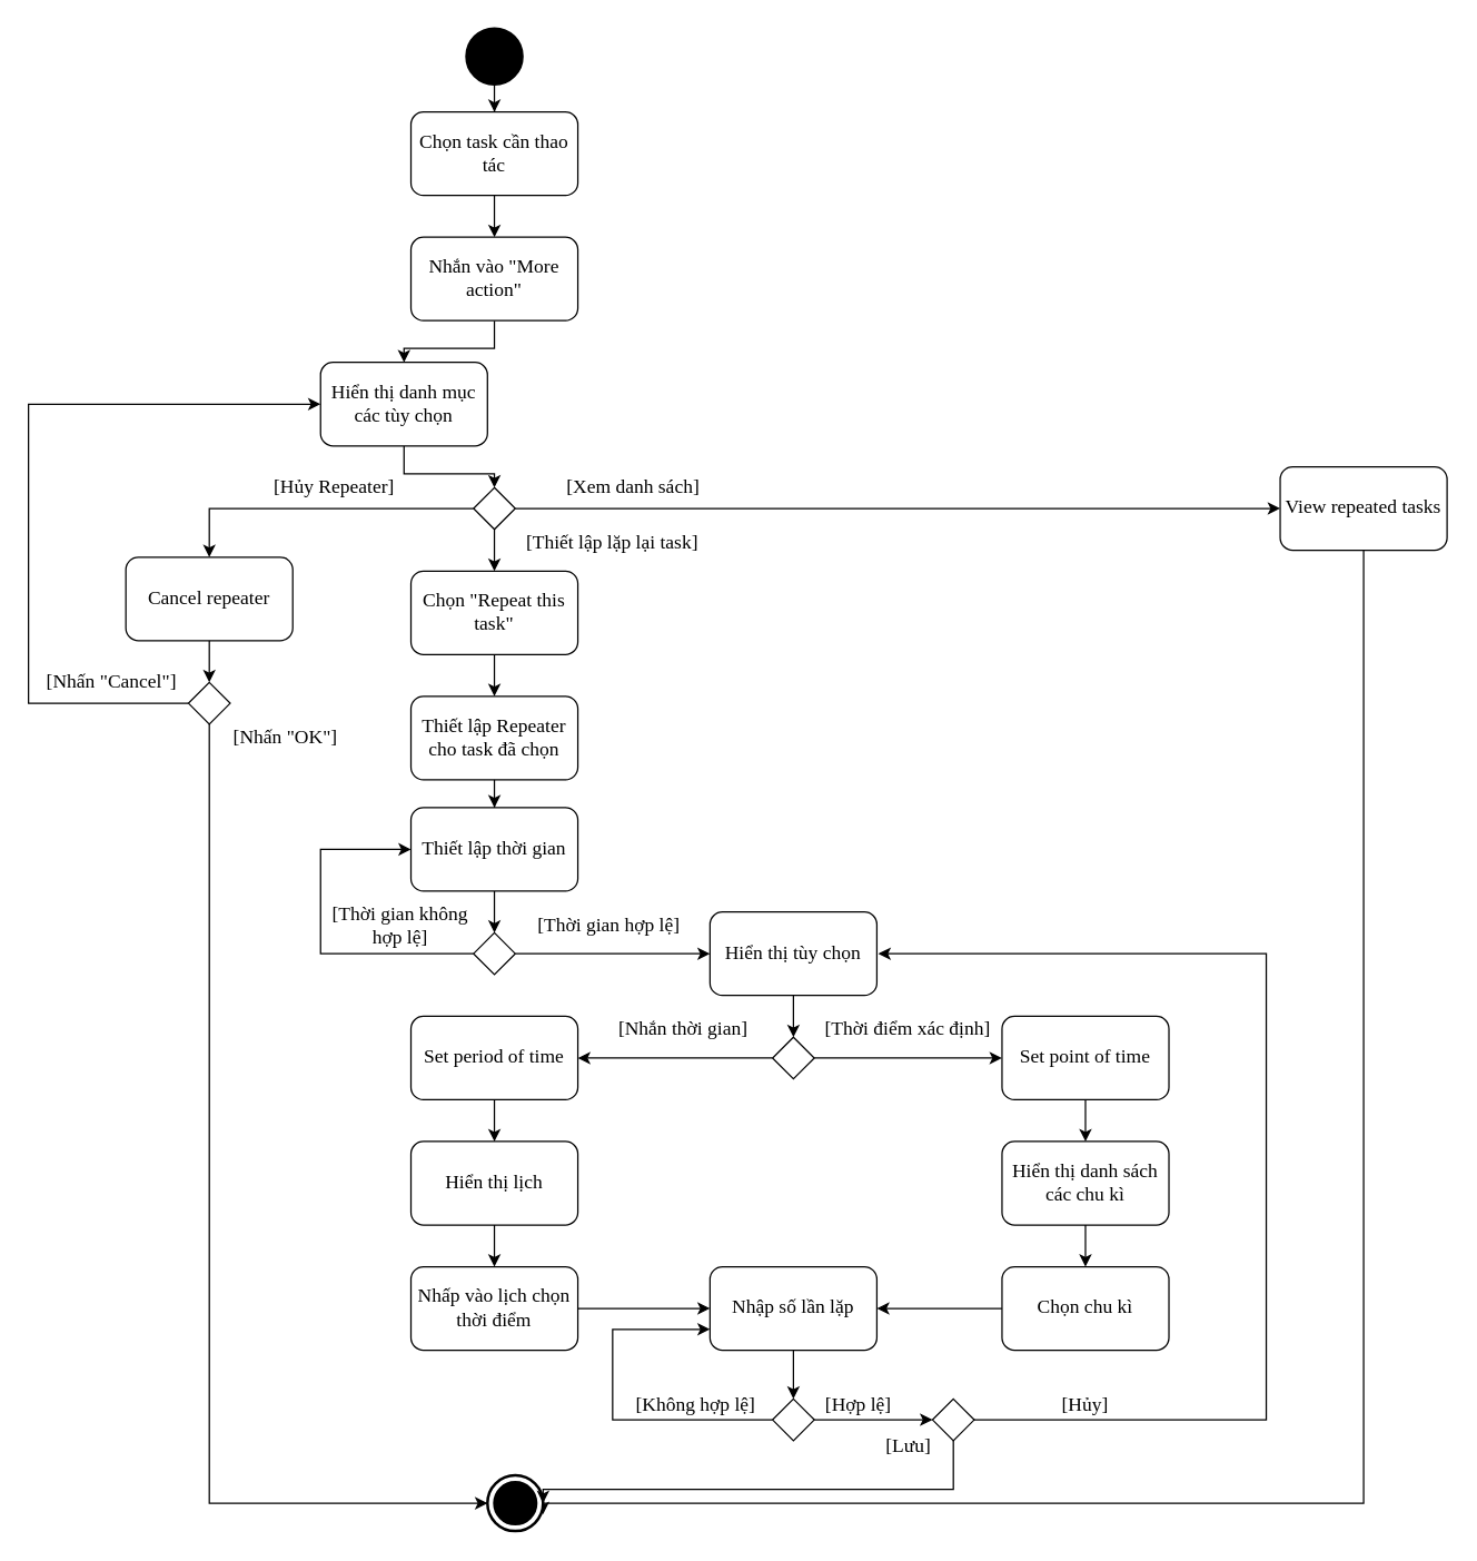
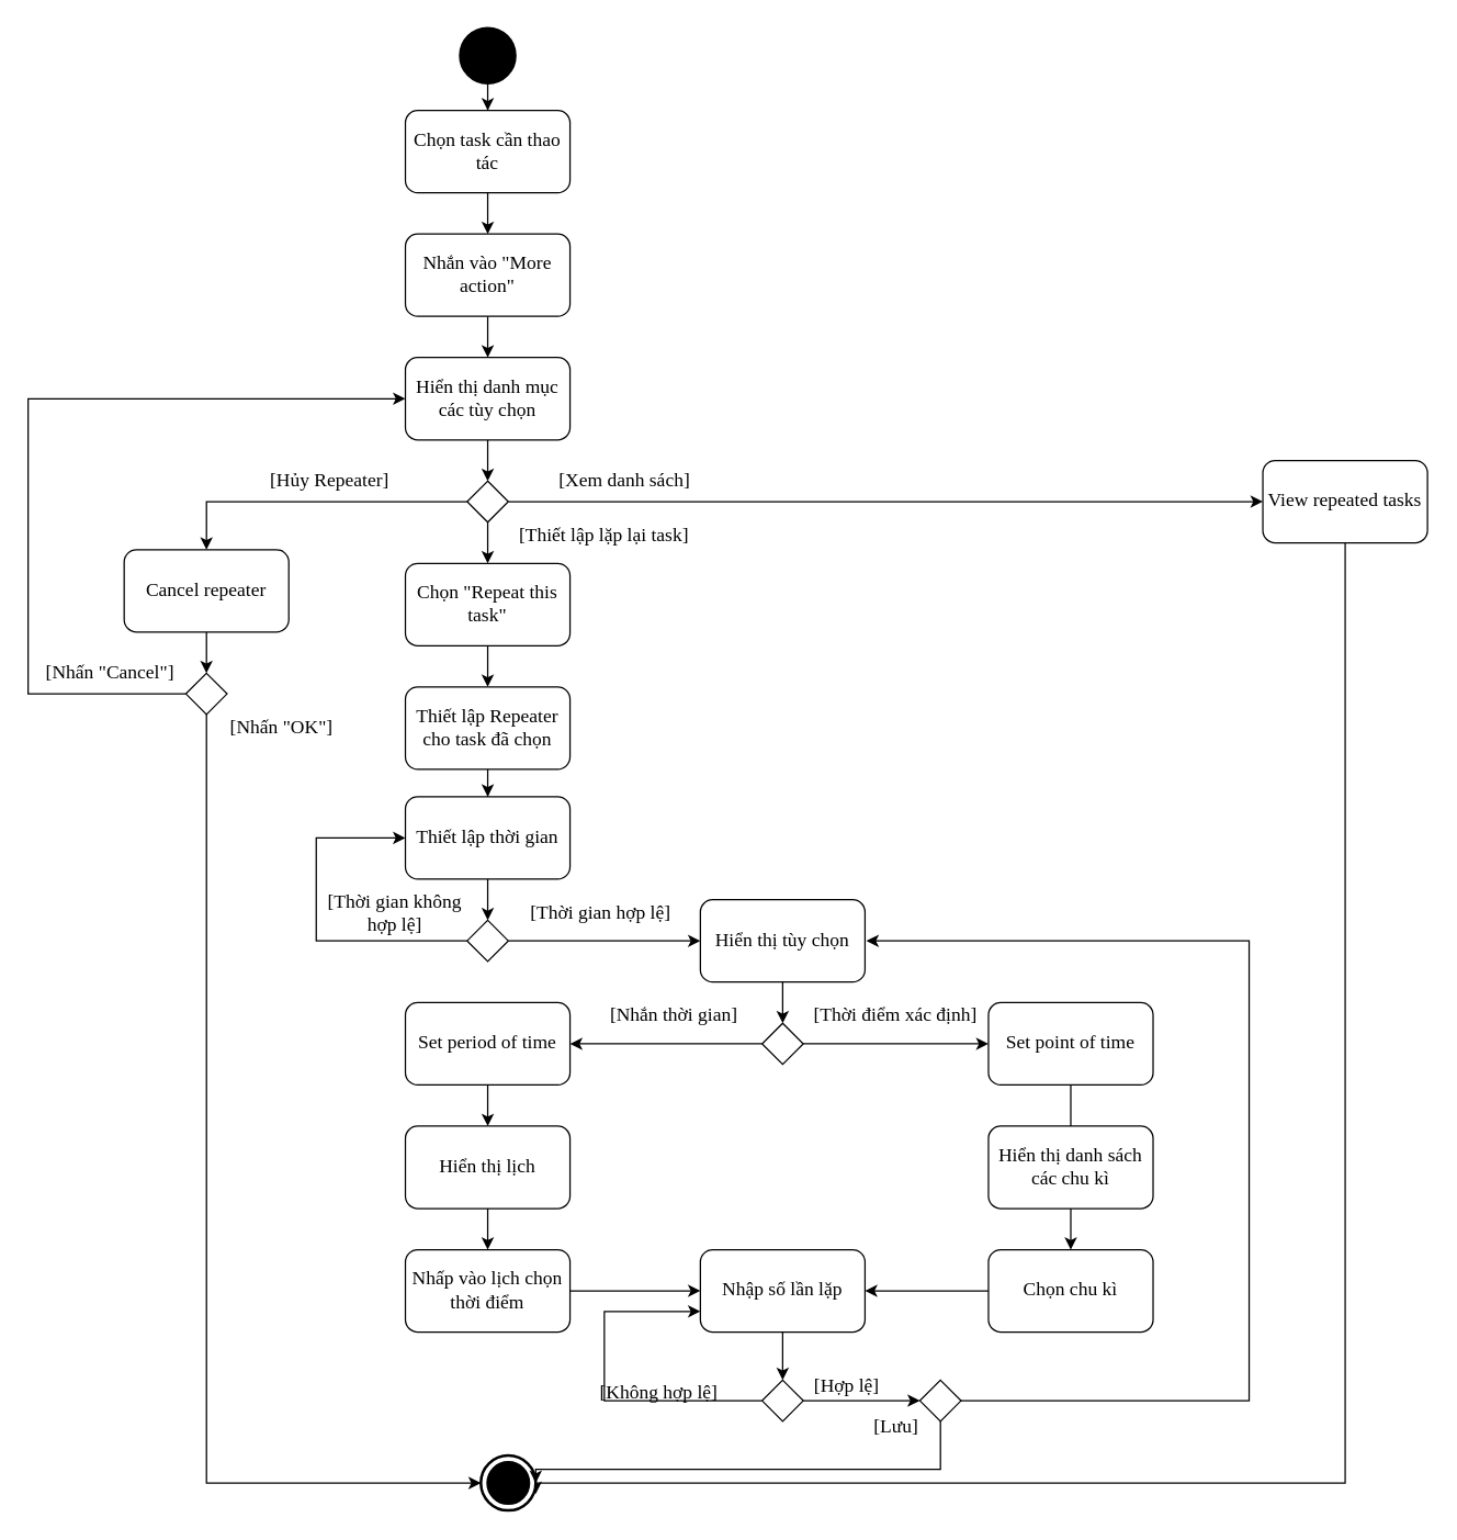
  <mxCell id="0" />
  <mxCell id="1" parent="0" />
  <mxCell id="2" style="edgeStyle=orthogonalEdgeStyle;rounded=0;orthogonalLoop=1;jettySize=auto;html=1;entryX=0.5;entryY=0;entryDx=0;entryDy=0;" parent="1" source="3" target="5" edge="1"><mxGeometry relative="1" as="geometry" /></mxCell>
  <mxCell id="3" value="" style="shape=ellipse;html=1;fillColor=#000000;strokeWidth=2;verticalLabelPosition=bottom;verticalAlignment=top;perimeter=ellipsePerimeter;fontFamily=Verdana;fontSize=14;" parent="1" vertex="1"><mxGeometry x="335" y="20" width="40" height="40" as="geometry" /></mxCell>
  <mxCell id="4" style="edgeStyle=orthogonalEdgeStyle;rounded=0;orthogonalLoop=1;jettySize=auto;html=1;entryX=0.5;entryY=0;entryDx=0;entryDy=0;" parent="1" source="5" edge="1"><mxGeometry relative="1" as="geometry"><mxPoint x="355" y="170" as="targetPoint" /></mxGeometry></mxCell>
  <mxCell id="5" value="Chọn task cần thao tác" style="rounded=1;whiteSpace=wrap;html=1;fontFamily=Verdana;fontSize=14;" parent="1" vertex="1"><mxGeometry x="295" y="80" width="120" height="60" as="geometry" /></mxCell>
  <mxCell id="6" style="edgeStyle=orthogonalEdgeStyle;rounded=0;orthogonalLoop=1;jettySize=auto;html=1;fontFamily=Verdana;fontSize=14;" parent="1" source="7" target="9" edge="1"><mxGeometry relative="1" as="geometry" /></mxCell>
  <mxCell id="7" value="Nhắn vào &quot;More action&quot;" style="rounded=1;whiteSpace=wrap;html=1;fontFamily=Verdana;fontSize=14;" parent="1" vertex="1"><mxGeometry x="295" y="170" width="120" height="60" as="geometry" /></mxCell>
  <mxCell id="8" style="edgeStyle=orthogonalEdgeStyle;rounded=0;orthogonalLoop=1;jettySize=auto;html=1;exitX=0.5;exitY=1;exitDx=0;exitDy=0;entryX=0.5;entryY=0;entryDx=0;entryDy=0;" parent="1" source="9" target="56" edge="1"><mxGeometry relative="1" as="geometry" /></mxCell>
- <mxCell id="9" value="Hiển thị danh mục các tùy chọn" style="rounded=1;whiteSpace=wrap;html=1;fontFamily=Verdana;fontSize=14;" parent="1" vertex="1"><mxGeometry x="230" y="260" width="120" height="60" as="geometry" /></mxCell>
+ <mxCell id="9" value="Hiển thị danh mục các tùy chọn" style="rounded=1;whiteSpace=wrap;html=1;fontFamily=Verdana;fontSize=14;" parent="1" vertex="1"><mxGeometry x="295" y="260" width="120" height="60" as="geometry" /></mxCell>
  <mxCell id="10" style="edgeStyle=orthogonalEdgeStyle;rounded=0;orthogonalLoop=1;jettySize=auto;html=1;entryX=0.5;entryY=0;entryDx=0;entryDy=0;" parent="1" source="11" target="13" edge="1"><mxGeometry relative="1" as="geometry" /></mxCell>
  <mxCell id="11" value="Thiết lập Repeater cho task đã chọn" style="rounded=1;whiteSpace=wrap;html=1;fontFamily=Verdana;fontSize=14;" parent="1" vertex="1"><mxGeometry x="295" y="500" width="120" height="60" as="geometry" /></mxCell>
  <mxCell id="12" style="edgeStyle=orthogonalEdgeStyle;rounded=0;orthogonalLoop=1;jettySize=auto;html=1;fontFamily=Verdana;fontSize=14;" parent="1" source="13" target="16" edge="1"><mxGeometry relative="1" as="geometry"><mxPoint x="-15" y="640" as="targetPoint" /></mxGeometry></mxCell>
  <mxCell id="13" value="Thiết lập thời gian" style="rounded=1;whiteSpace=wrap;html=1;fontFamily=Verdana;fontSize=14;" parent="1" vertex="1"><mxGeometry x="295" y="580" width="120" height="60" as="geometry" /></mxCell>
  <mxCell id="14" style="edgeStyle=orthogonalEdgeStyle;rounded=0;orthogonalLoop=1;jettySize=auto;html=1;entryX=0;entryY=0.5;entryDx=0;entryDy=0;" parent="1" source="16" target="22" edge="1"><mxGeometry relative="1" as="geometry" /></mxCell>
  <mxCell id="15" style="edgeStyle=orthogonalEdgeStyle;rounded=0;orthogonalLoop=1;jettySize=auto;html=1;exitX=0;exitY=0.5;exitDx=0;exitDy=0;entryX=0;entryY=0.5;entryDx=0;entryDy=0;" parent="1" source="16" target="13" edge="1"><mxGeometry relative="1" as="geometry"><mxPoint x="-10" y="610" as="targetPoint" /><Array as="points"><mxPoint x="230" y="685" /><mxPoint x="230" y="610" /></Array></mxGeometry></mxCell>
  <mxCell id="16" value="" style="rhombus;" parent="1" vertex="1"><mxGeometry x="340" y="670" width="30" height="30" as="geometry" /></mxCell>
  <mxCell id="17" value="[Thời gian hợp lệ]" style="text;html=1;strokeColor=none;fillColor=none;align=center;verticalAlign=middle;whiteSpace=wrap;rounded=0;fontFamily=Verdana;fontSize=14;" parent="1" vertex="1"><mxGeometry x="370" y="655" width="135" height="20" as="geometry" /></mxCell>
  <mxCell id="18" value="[Thời gian không hợp lệ]" style="text;html=1;strokeColor=none;fillColor=none;align=center;verticalAlign=middle;whiteSpace=wrap;rounded=0;fontFamily=Verdana;fontSize=14;" parent="1" vertex="1"><mxGeometry x="235" y="655" width="105" height="20" as="geometry" /></mxCell>
  <mxCell id="19" style="edgeStyle=orthogonalEdgeStyle;rounded=0;orthogonalLoop=1;jettySize=auto;html=1;exitX=0.5;exitY=1;exitDx=0;exitDy=0;entryX=0.5;entryY=0;entryDx=0;entryDy=0;" parent="1" source="20" target="11" edge="1"><mxGeometry relative="1" as="geometry" /></mxCell>
  <mxCell id="20" value="Chọn &quot;Repeat this task&quot;" style="rounded=1;whiteSpace=wrap;html=1;fontFamily=Verdana;fontSize=14;" parent="1" vertex="1"><mxGeometry x="295" y="410" width="120" height="60" as="geometry" /></mxCell>
  <mxCell id="21" style="edgeStyle=orthogonalEdgeStyle;rounded=0;orthogonalLoop=1;jettySize=auto;html=1;entryX=0.5;entryY=0;entryDx=0;entryDy=0;" parent="1" source="22" target="25" edge="1"><mxGeometry relative="1" as="geometry" /></mxCell>
  <mxCell id="22" value="Hiển thị tùy chọn" style="rounded=1;whiteSpace=wrap;html=1;fontFamily=Verdana;fontSize=14;" parent="1" vertex="1"><mxGeometry x="510" y="655" width="120" height="60" as="geometry" /></mxCell>
  <mxCell id="23" style="edgeStyle=orthogonalEdgeStyle;rounded=0;orthogonalLoop=1;jettySize=auto;html=1;entryX=1;entryY=0.5;entryDx=0;entryDy=0;" parent="1" source="25" target="27" edge="1"><mxGeometry relative="1" as="geometry" /></mxCell>
  <mxCell id="24" style="edgeStyle=orthogonalEdgeStyle;rounded=0;orthogonalLoop=1;jettySize=auto;html=1;entryX=0;entryY=0.5;entryDx=0;entryDy=0;" parent="1" source="25" target="29" edge="1"><mxGeometry relative="1" as="geometry" /></mxCell>
  <mxCell id="25" value="" style="rhombus;" parent="1" vertex="1"><mxGeometry x="555" y="745" width="30" height="30" as="geometry" /></mxCell>
  <mxCell id="26" style="edgeStyle=orthogonalEdgeStyle;rounded=0;orthogonalLoop=1;jettySize=auto;html=1;entryX=0.5;entryY=0;entryDx=0;entryDy=0;" parent="1" source="27" target="37" edge="1"><mxGeometry relative="1" as="geometry" /></mxCell>
  <mxCell id="27" value="Set period of time" style="rounded=1;whiteSpace=wrap;html=1;fontFamily=Verdana;fontSize=14;" parent="1" vertex="1"><mxGeometry x="295" y="730" width="120" height="60" as="geometry" /></mxCell>
- <mxCell id="28" style="edgeStyle=orthogonalEdgeStyle;rounded=0;orthogonalLoop=1;jettySize=auto;html=1;entryX=0.5;entryY=0;entryDx=0;entryDy=0;" parent="1" source="29" target="33" edge="1"><mxGeometry relative="1" as="geometry" /></mxCell>
+ <mxCell id="28" style="edgeStyle=orthogonalEdgeStyle;rounded=0;orthogonalLoop=1;jettySize=auto;html=1;entryX=0.5;entryY=0;entryDx=0;entryDy=0;endArrow=none;" parent="1" source="29" target="33" edge="1"><mxGeometry relative="1" as="geometry" /></mxCell>
  <mxCell id="29" value="Set point of time" style="rounded=1;whiteSpace=wrap;html=1;fontFamily=Verdana;fontSize=14;" parent="1" vertex="1"><mxGeometry x="720" y="730" width="120" height="60" as="geometry" /></mxCell>
  <mxCell id="30" value="[Nhắn thời gian]" style="text;html=1;strokeColor=none;fillColor=none;align=center;verticalAlign=middle;whiteSpace=wrap;rounded=0;fontFamily=Verdana;fontSize=14;" parent="1" vertex="1"><mxGeometry x="420" y="730" width="142" height="20" as="geometry" /></mxCell>
  <mxCell id="31" value="[Thời điểm xác định]" style="text;html=1;strokeColor=none;fillColor=none;align=center;verticalAlign=middle;whiteSpace=wrap;rounded=0;fontFamily=Verdana;fontSize=14;" parent="1" vertex="1"><mxGeometry x="585" y="720" width="135" height="40" as="geometry" /></mxCell>
  <mxCell id="32" style="edgeStyle=orthogonalEdgeStyle;rounded=0;orthogonalLoop=1;jettySize=auto;html=1;entryX=0.5;entryY=0;entryDx=0;entryDy=0;" parent="1" source="33" target="35" edge="1"><mxGeometry relative="1" as="geometry" /></mxCell>
  <mxCell id="33" value="Hiển thị danh sách các chu kì" style="rounded=1;whiteSpace=wrap;html=1;fontFamily=Verdana;fontSize=14;" parent="1" vertex="1"><mxGeometry x="720" y="820" width="120" height="60" as="geometry" /></mxCell>
  <mxCell id="34" style="edgeStyle=none;rounded=0;orthogonalLoop=1;jettySize=auto;html=1;entryX=1;entryY=0.5;entryDx=0;entryDy=0;" parent="1" source="35" target="42" edge="1"><mxGeometry relative="1" as="geometry" /></mxCell>
  <mxCell id="35" value="Chọn chu kì" style="rounded=1;whiteSpace=wrap;html=1;fontFamily=Verdana;fontSize=14;" parent="1" vertex="1"><mxGeometry x="720" y="910" width="120" height="60" as="geometry" /></mxCell>
  <mxCell id="36" style="edgeStyle=orthogonalEdgeStyle;rounded=0;orthogonalLoop=1;jettySize=auto;html=1;entryX=0.5;entryY=0;entryDx=0;entryDy=0;" parent="1" source="37" target="39" edge="1"><mxGeometry relative="1" as="geometry" /></mxCell>
  <mxCell id="37" value="Hiển thị lịch" style="rounded=1;whiteSpace=wrap;html=1;fontFamily=Verdana;fontSize=14;" parent="1" vertex="1"><mxGeometry x="295" y="820" width="120" height="60" as="geometry" /></mxCell>
  <mxCell id="38" style="edgeStyle=none;rounded=0;orthogonalLoop=1;jettySize=auto;html=1;entryX=0;entryY=0.5;entryDx=0;entryDy=0;" parent="1" source="39" target="42" edge="1"><mxGeometry relative="1" as="geometry" /></mxCell>
  <mxCell id="39" value="Nhấp vào lịch chọn thời điểm" style="rounded=1;whiteSpace=wrap;html=1;fontFamily=Verdana;fontSize=14;" parent="1" vertex="1"><mxGeometry x="295" y="910" width="120" height="60" as="geometry" /></mxCell>
  <mxCell id="40" style="edgeStyle=none;rounded=0;orthogonalLoop=1;jettySize=auto;html=1;entryX=0.5;entryY=0;entryDx=0;entryDy=0;" parent="1" source="42" target="44" edge="1"><mxGeometry relative="1" as="geometry" /></mxCell>
  <mxCell id="41" style="edgeStyle=orthogonalEdgeStyle;rounded=0;orthogonalLoop=1;jettySize=auto;html=1;exitX=0;exitY=0.5;exitDx=0;exitDy=0;entryX=0;entryY=0.75;entryDx=0;entryDy=0;" parent="1" source="44" target="42" edge="1"><mxGeometry relative="1" as="geometry"><mxPoint x="360" y="1010" as="sourcePoint" /><Array as="points"><mxPoint x="440" y="1020" /><mxPoint x="440" y="955" /></Array></mxGeometry></mxCell>
  <mxCell id="42" value="Nhập số lần lặp" style="rounded=1;whiteSpace=wrap;html=1;fontFamily=Verdana;fontSize=14;" parent="1" vertex="1"><mxGeometry x="510" y="910" width="120" height="60" as="geometry" /></mxCell>
  <mxCell id="43" style="edgeStyle=orthogonalEdgeStyle;rounded=0;orthogonalLoop=1;jettySize=auto;html=1;entryX=0;entryY=0.5;entryDx=0;entryDy=0;" parent="1" source="44" target="61" edge="1"><mxGeometry relative="1" as="geometry" /></mxCell>
  <mxCell id="44" value="" style="rhombus;" parent="1" vertex="1"><mxGeometry x="555" y="1005" width="30" height="30" as="geometry" /></mxCell>
  <mxCell id="45" value="[Hợp lệ]" style="text;html=1;strokeColor=none;fillColor=none;align=center;verticalAlign=middle;whiteSpace=wrap;rounded=0;fontFamily=Verdana;fontSize=14;" parent="1" vertex="1"><mxGeometry x="585" y="1000" width="64" height="20" as="geometry" /></mxCell>
- <mxCell id="46" value="[Không hợp lệ]" style="text;html=1;strokeColor=none;fillColor=none;align=center;verticalAlign=middle;whiteSpace=wrap;rounded=0;fontFamily=Verdana;fontSize=14;" parent="1" vertex="1"><mxGeometry x="445" y="1000" width="110" height="20" as="geometry" /></mxCell>
+ <mxCell id="46" value="[Không hợp lệ]" style="text;html=1;strokeColor=none;fillColor=none;align=center;verticalAlign=middle;whiteSpace=wrap;rounded=0;fontFamily=Verdana;fontSize=14;" parent="1" vertex="1"><mxGeometry x="425" y="1005" width="110" height="20" as="geometry" /></mxCell>
  <mxCell id="47" style="edgeStyle=orthogonalEdgeStyle;rounded=0;orthogonalLoop=1;jettySize=auto;html=1;entryX=1;entryY=0.7;entryDx=0;entryDy=0;entryPerimeter=0;" edge="1" parent="1" source="48" target="52"><mxGeometry relative="1" as="geometry"><Array as="points"><mxPoint x="980" y="1080" /><mxPoint x="390" y="1080" /></Array></mxGeometry></mxCell>
  <mxCell id="48" value="View repeated tasks" style="rounded=1;whiteSpace=wrap;html=1;fontFamily=Verdana;fontSize=14;" parent="1" vertex="1"><mxGeometry x="920" y="335" width="120" height="60" as="geometry" /></mxCell>
  <mxCell id="49" value="[Xem danh sách]" style="text;html=1;strokeColor=none;fillColor=none;align=center;verticalAlign=middle;whiteSpace=wrap;rounded=0;fontFamily=Verdana;fontSize=14;" parent="1" vertex="1"><mxGeometry x="390" y="340" width="130" height="20" as="geometry" /></mxCell>
  <mxCell id="50" style="edgeStyle=orthogonalEdgeStyle;rounded=0;orthogonalLoop=1;jettySize=auto;html=1;entryX=0.5;entryY=0;entryDx=0;entryDy=0;" parent="1" source="51" target="66" edge="1"><mxGeometry relative="1" as="geometry" /></mxCell>
  <mxCell id="51" value="Cancel repeater" style="rounded=1;whiteSpace=wrap;html=1;fontFamily=Verdana;fontSize=14;" parent="1" vertex="1"><mxGeometry x="90" y="400" width="120" height="60" as="geometry" /></mxCell>
  <mxCell id="52" value="" style="html=1;shape=mxgraph.sysml.actFinal;strokeWidth=2;verticalLabelPosition=bottom;verticalAlignment=top;" parent="1" vertex="1"><mxGeometry x="350" y="1060" width="40" height="40" as="geometry" /></mxCell>
  <mxCell id="53" style="edgeStyle=orthogonalEdgeStyle;rounded=0;orthogonalLoop=1;jettySize=auto;html=1;entryX=0.5;entryY=0;entryDx=0;entryDy=0;" parent="1" source="56" target="51" edge="1"><mxGeometry relative="1" as="geometry"><mxPoint x="150" y="365" as="targetPoint" /><Array as="points"><mxPoint x="150" y="365" /></Array></mxGeometry></mxCell>
  <mxCell id="54" style="edgeStyle=orthogonalEdgeStyle;rounded=0;orthogonalLoop=1;jettySize=auto;html=1;" edge="1" parent="1" source="56" target="20"><mxGeometry relative="1" as="geometry" /></mxCell>
  <mxCell id="55" style="edgeStyle=orthogonalEdgeStyle;rounded=0;orthogonalLoop=1;jettySize=auto;html=1;entryX=0;entryY=0.5;entryDx=0;entryDy=0;" edge="1" parent="1" source="56" target="48"><mxGeometry relative="1" as="geometry" /></mxCell>
  <mxCell id="56" value="" style="rhombus;" parent="1" vertex="1"><mxGeometry x="340" y="350" width="30" height="30" as="geometry" /></mxCell>
  <mxCell id="57" value="[Thiết lập lặp lại task]" style="text;html=1;strokeColor=none;fillColor=none;align=center;verticalAlign=middle;whiteSpace=wrap;rounded=0;fontFamily=Verdana;fontSize=14;" parent="1" vertex="1"><mxGeometry x="360" y="380" width="160" height="20" as="geometry" /></mxCell>
  <mxCell id="58" value="[Hủy Repeater]" style="text;html=1;strokeColor=none;fillColor=none;align=center;verticalAlign=middle;whiteSpace=wrap;rounded=0;fontFamily=Verdana;fontSize=14;" parent="1" vertex="1"><mxGeometry x="180" y="340" width="120" height="20" as="geometry" /></mxCell>
  <mxCell id="59" style="edgeStyle=orthogonalEdgeStyle;rounded=0;orthogonalLoop=1;jettySize=auto;html=1;" parent="1" source="61" edge="1"><mxGeometry relative="1" as="geometry"><mxPoint x="631" y="685" as="targetPoint" /><Array as="points"><mxPoint x="910" y="1020" /><mxPoint x="910" y="685" /><mxPoint x="631" y="685" /></Array></mxGeometry></mxCell>
  <mxCell id="60" style="edgeStyle=orthogonalEdgeStyle;rounded=0;orthogonalLoop=1;jettySize=auto;html=1;entryX=1;entryY=0.5;entryDx=0;entryDy=0;entryPerimeter=0;" edge="1" parent="1" source="61" target="52"><mxGeometry relative="1" as="geometry"><Array as="points"><mxPoint x="685" y="1070" /></Array></mxGeometry></mxCell>
  <mxCell id="61" value="" style="rhombus;" parent="1" vertex="1"><mxGeometry x="670" y="1005" width="30" height="30" as="geometry" /></mxCell>
  <mxCell id="62" value="[Lưu]" style="text;html=1;strokeColor=none;fillColor=none;align=center;verticalAlign=middle;whiteSpace=wrap;rounded=0;fontFamily=Verdana;fontSize=14;" parent="1" vertex="1"><mxGeometry x="620.5" y="1030" width="64" height="20" as="geometry" /></mxCell>
- <mxCell id="63" value="[Hủy]" style="text;html=1;strokeColor=none;fillColor=none;align=center;verticalAlign=middle;whiteSpace=wrap;rounded=0;fontFamily=Verdana;fontSize=14;" parent="1" vertex="1"><mxGeometry x="748" y="1000" width="64" height="20" as="geometry" /></mxCell>
  <mxCell id="64" style="edgeStyle=orthogonalEdgeStyle;rounded=0;orthogonalLoop=1;jettySize=auto;html=1;entryX=0;entryY=0.5;entryDx=0;entryDy=0;" parent="1" source="66" target="9" edge="1"><mxGeometry relative="1" as="geometry"><mxPoint x="20" y="290" as="targetPoint" /><Array as="points"><mxPoint x="20" y="505" /><mxPoint x="20" y="290" /></Array></mxGeometry></mxCell>
  <mxCell id="65" style="edgeStyle=orthogonalEdgeStyle;rounded=0;orthogonalLoop=1;jettySize=auto;html=1;entryX=0;entryY=0.5;entryDx=0;entryDy=0;entryPerimeter=0;" edge="1" parent="1" source="66" target="52"><mxGeometry relative="1" as="geometry"><Array as="points"><mxPoint x="150" y="1080" /></Array></mxGeometry></mxCell>
  <mxCell id="66" value="" style="rhombus;" parent="1" vertex="1"><mxGeometry x="135" y="490" width="30" height="30" as="geometry" /></mxCell>
  <mxCell id="67" value="[Nhấn &quot;Cancel&quot;]" style="text;html=1;strokeColor=none;fillColor=none;align=center;verticalAlign=middle;whiteSpace=wrap;rounded=0;fontFamily=Verdana;fontSize=14;" parent="1" vertex="1"><mxGeometry x="20" y="480" width="120" height="20" as="geometry" /></mxCell>
  <mxCell id="68" value="[Nhấn &quot;OK&quot;]" style="text;html=1;strokeColor=none;fillColor=none;align=center;verticalAlign=middle;whiteSpace=wrap;rounded=0;fontFamily=Verdana;fontSize=14;" parent="1" vertex="1"><mxGeometry x="160" y="520" width="90" height="20" as="geometry" /></mxCell>
